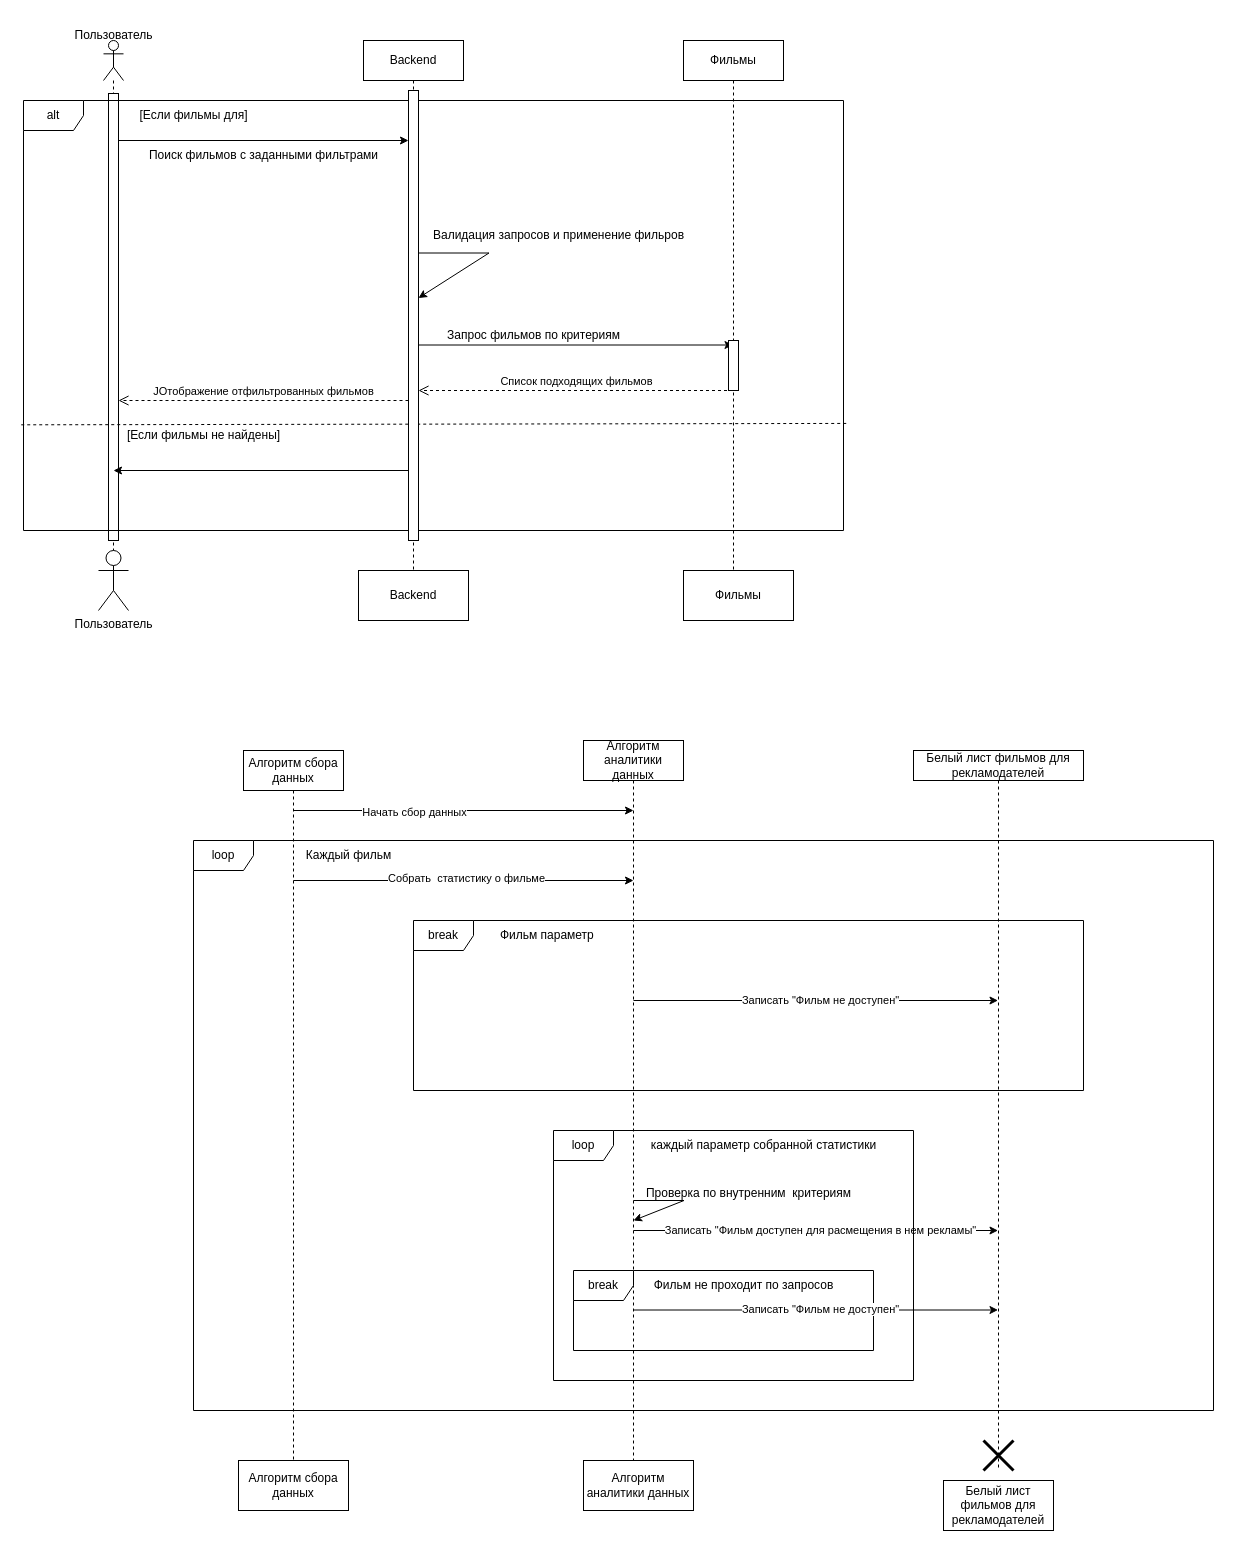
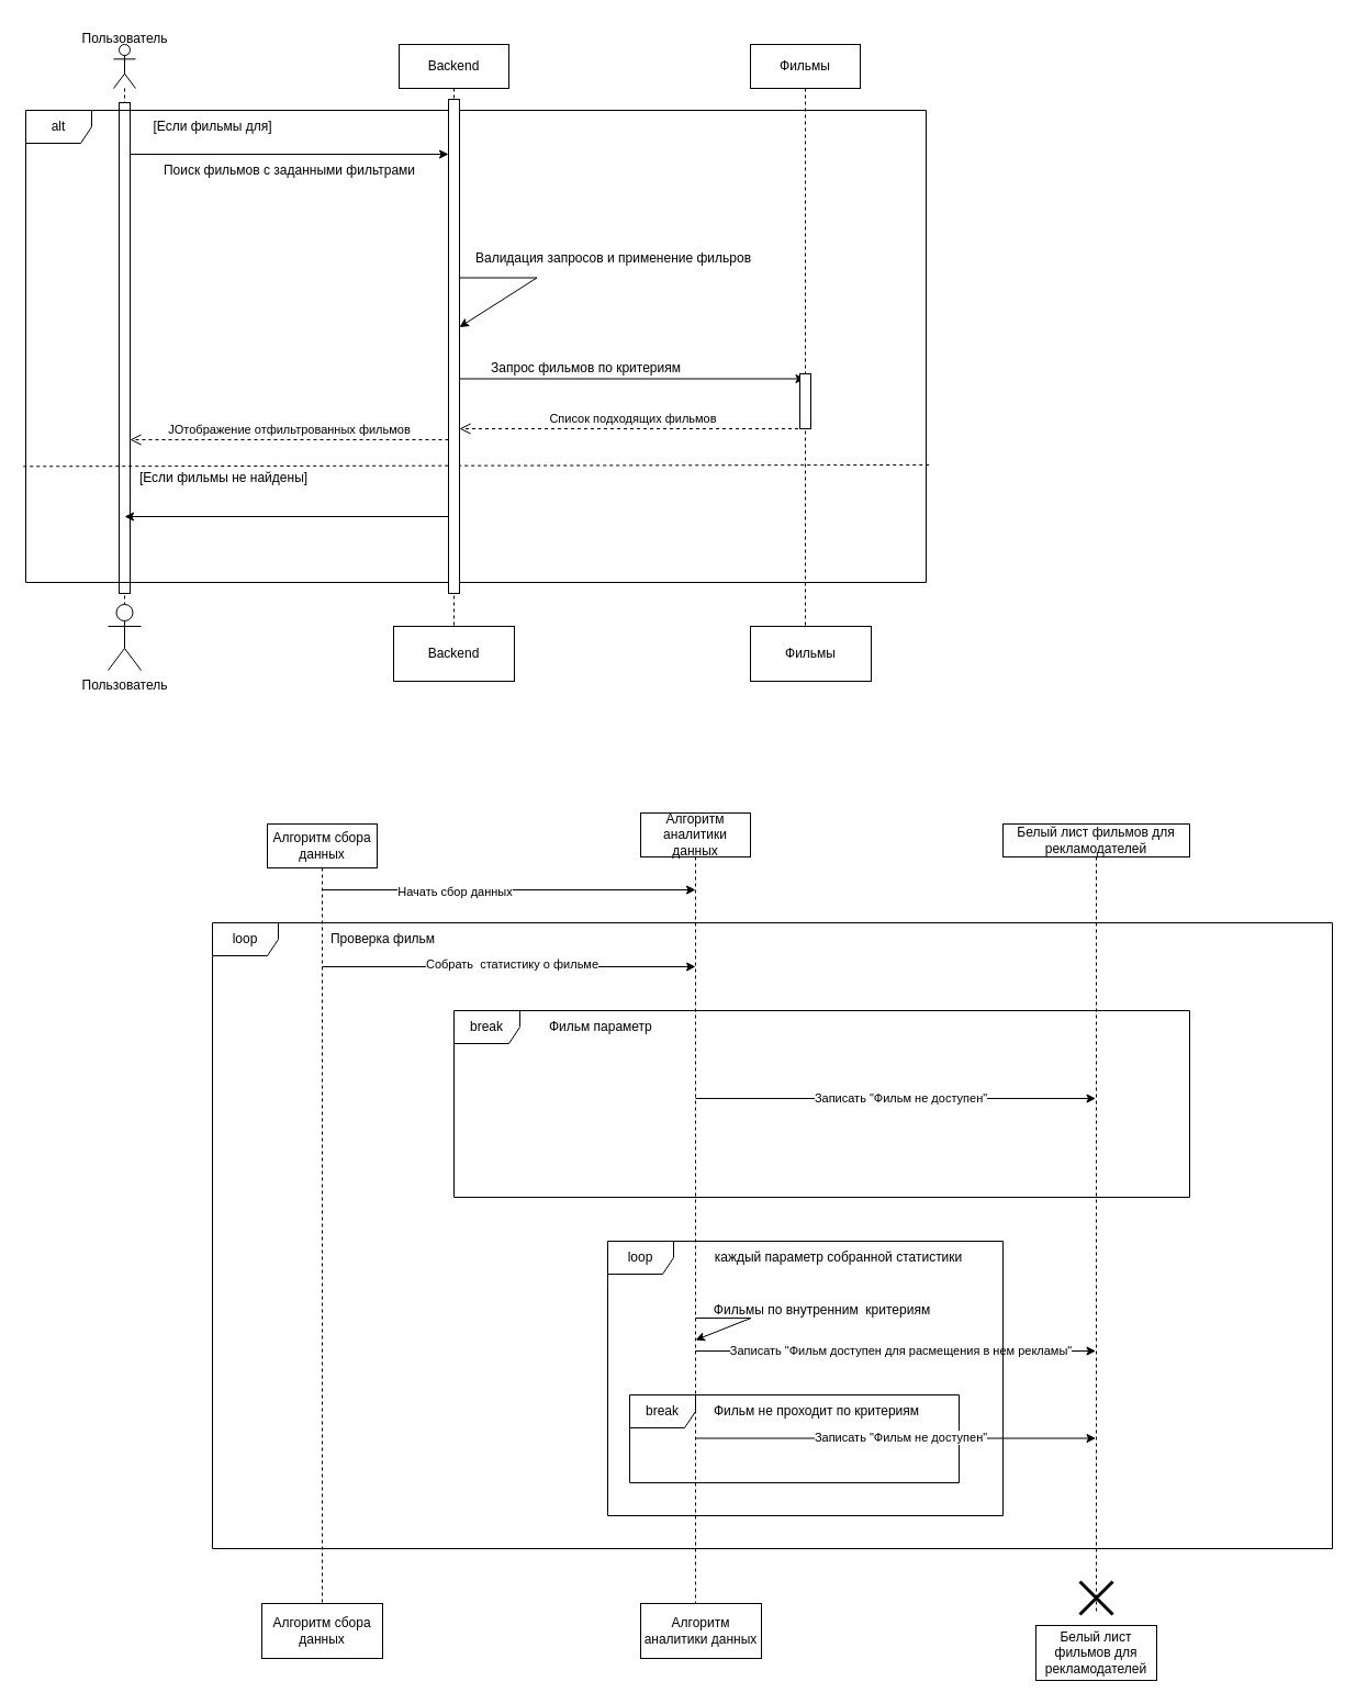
  <mxCell id="0" />
  <mxCell id="1" parent="0" />
  <mxCell id="2" value="" style="shape=umlLifeline;perimeter=lifelinePerimeter;whiteSpace=wrap;html=1;container=1;dropTarget=0;collapsible=0;recursiveResize=0;outlineConnect=0;portConstraint=eastwest;newEdgeStyle={&quot;curved&quot;:0,&quot;rounded&quot;:0};participant=umlActor;" vertex="1" parent="1"><mxGeometry x="103" y="40" width="20" height="540" as="geometry" /></mxCell>
  <mxCell id="3" value="" style="html=1;points=[[0,0,0,0,5],[0,1,0,0,-5],[1,0,0,0,5],[1,1,0,0,-5]];perimeter=orthogonalPerimeter;outlineConnect=0;targetShapes=umlLifeline;portConstraint=eastwest;newEdgeStyle={&quot;curved&quot;:0,&quot;rounded&quot;:0};" vertex="1" parent="2"><mxGeometry x="5" y="53" width="10" height="447" as="geometry" /></mxCell>
  <mxCell id="4" value="Пользователь" style="text;html=1;align=center;verticalAlign=middle;resizable=0;points=[];autosize=1;strokeColor=none;fillColor=none;" vertex="1" parent="1"><mxGeometry x="58" y="20" width="110" height="30" as="geometry" /></mxCell>
  <mxCell id="5" value="Backend" style="shape=umlLifeline;perimeter=lifelinePerimeter;whiteSpace=wrap;html=1;container=1;dropTarget=0;collapsible=0;recursiveResize=0;outlineConnect=0;portConstraint=eastwest;newEdgeStyle={&quot;curved&quot;:0,&quot;rounded&quot;:0};" vertex="1" parent="1"><mxGeometry x="363" y="40" width="100" height="540" as="geometry" /></mxCell>
  <mxCell id="6" value="Фильмы" style="shape=umlLifeline;perimeter=lifelinePerimeter;whiteSpace=wrap;html=1;container=1;dropTarget=0;collapsible=0;recursiveResize=0;outlineConnect=0;portConstraint=eastwest;newEdgeStyle={&quot;curved&quot;:0,&quot;rounded&quot;:0};" vertex="1" parent="1"><mxGeometry x="683" y="40" width="100" height="530" as="geometry" /></mxCell>
  <mxCell id="7" value="" style="endArrow=classic;html=1;rounded=0;" edge="1" parent="1"><mxGeometry width="50" height="50" relative="1" as="geometry"><mxPoint x="118" y="140" as="sourcePoint" /><mxPoint x="408" y="140" as="targetPoint" /></mxGeometry></mxCell>
  <mxCell id="8" value="Поиск фильмов с заданными фильтрами" style="text;html=1;align=center;verticalAlign=middle;resizable=0;points=[];autosize=1;strokeColor=none;fillColor=none;" vertex="1" parent="1"><mxGeometry x="133" y="140" width="260" height="30" as="geometry" /></mxCell>
  <mxCell id="9" value="" style="endArrow=classic;html=1;rounded=0;" edge="1" parent="1"><mxGeometry width="50" height="50" relative="1" as="geometry"><mxPoint x="418" y="252.5" as="sourcePoint" /><mxPoint x="418" y="297.5" as="targetPoint" /><Array as="points"><mxPoint x="488.5" y="252.5" /></Array></mxGeometry></mxCell>
  <mxCell id="10" value="Валидация запросов и применение фильров" style="text;html=1;align=center;verticalAlign=middle;resizable=0;points=[];autosize=1;strokeColor=none;fillColor=none;" vertex="1" parent="1"><mxGeometry x="418" y="220" width="280" height="30" as="geometry" /></mxCell>
  <mxCell id="11" value="" style="endArrow=classic;html=1;rounded=0;" edge="1" parent="1" target="6"><mxGeometry width="50" height="50" relative="1" as="geometry"><mxPoint x="413.5" y="344.5" as="sourcePoint" /><mxPoint x="653.5" y="344.5" as="targetPoint" /></mxGeometry></mxCell>
  <mxCell id="12" value="Запрос фильмов по критериям" style="text;html=1;align=center;verticalAlign=middle;resizable=0;points=[];autosize=1;strokeColor=none;fillColor=none;" vertex="1" parent="1"><mxGeometry x="433" y="320" width="200" height="30" as="geometry" /></mxCell>
  <mxCell id="13" value="Список подходящих фильмов" style="html=1;verticalAlign=bottom;endArrow=open;dashed=1;endSize=8;curved=0;rounded=0;" edge="1" parent="1" source="6"><mxGeometry relative="1" as="geometry"><mxPoint x="653" y="390" as="sourcePoint" /><mxPoint x="418" y="390" as="targetPoint" /></mxGeometry></mxCell>
  <mxCell id="14" value="alt" style="shape=umlFrame;whiteSpace=wrap;html=1;pointerEvents=0;" vertex="1" parent="1"><mxGeometry x="23" y="100" width="820" height="430" as="geometry" /></mxCell>
  <mxCell id="15" value="JОтображение отфильтрованных фильмов" style="html=1;verticalAlign=bottom;endArrow=open;dashed=1;endSize=8;curved=0;rounded=0;" edge="1" parent="1" target="3"><mxGeometry relative="1" as="geometry"><mxPoint x="408" y="400" as="sourcePoint" /><mxPoint x="123" y="400" as="targetPoint" /></mxGeometry></mxCell>
  <mxCell id="16" value="" style="endArrow=none;dashed=1;html=1;rounded=0;entryX=1.006;entryY=0.751;entryDx=0;entryDy=0;entryPerimeter=0;exitX=0;exitY=0.781;exitDx=0;exitDy=0;exitPerimeter=0;" edge="1" parent="1" target="14"><mxGeometry width="50" height="50" relative="1" as="geometry"><mxPoint x="20.72" y="424.32" as="sourcePoint" /><mxPoint x="783" y="420" as="targetPoint" /></mxGeometry></mxCell>
  <mxCell id="17" value="[Если фильмы для]" style="text;html=1;align=center;verticalAlign=middle;resizable=0;points=[];autosize=1;strokeColor=none;fillColor=none;" vertex="1" parent="1"><mxGeometry x="113" y="100" width="160" height="30" as="geometry" /></mxCell>
  <mxCell id="18" value="[Если фильмы не найдены]" style="text;html=1;align=center;verticalAlign=middle;resizable=0;points=[];autosize=1;strokeColor=none;fillColor=none;" vertex="1" parent="1"><mxGeometry x="113" y="420" width="180" height="30" as="geometry" /></mxCell>
  <mxCell id="19" value="" style="endArrow=classic;html=1;rounded=0;" edge="1" parent="1"><mxGeometry width="50" height="50" relative="1" as="geometry"><mxPoint x="413" y="470" as="sourcePoint" /><mxPoint x="113" y="470" as="targetPoint" /><Array as="points"><mxPoint x="263.5" y="470" /></Array></mxGeometry></mxCell>
  <mxCell id="20" value="" style="html=1;points=[[0,0,0,0,5],[0,1,0,0,-5],[1,0,0,0,5],[1,1,0,0,-5]];perimeter=orthogonalPerimeter;outlineConnect=0;targetShapes=umlLifeline;portConstraint=eastwest;newEdgeStyle={&quot;curved&quot;:0,&quot;rounded&quot;:0};" vertex="1" parent="1"><mxGeometry x="408" y="90" width="10" height="450" as="geometry" /></mxCell>
  <mxCell id="21" value="Backend" style="html=1;whiteSpace=wrap;" vertex="1" parent="1"><mxGeometry x="358" y="570" width="110" height="50" as="geometry" /></mxCell>
  <mxCell id="22" value="Пользователь" style="shape=umlActor;verticalLabelPosition=bottom;verticalAlign=top;html=1;" vertex="1" parent="1"><mxGeometry x="98" y="550" width="30" height="60" as="geometry" /></mxCell>
  <mxCell id="23" value="Фильмы" style="html=1;whiteSpace=wrap;" vertex="1" parent="1"><mxGeometry x="683" y="570" width="110" height="50" as="geometry" /></mxCell>
  <mxCell id="24" value="" style="html=1;points=[[0,0,0,0,5],[0,1,0,0,-5],[1,0,0,0,5],[1,1,0,0,-5]];perimeter=orthogonalPerimeter;outlineConnect=0;targetShapes=umlLifeline;portConstraint=eastwest;newEdgeStyle={&quot;curved&quot;:0,&quot;rounded&quot;:0};" vertex="1" parent="1"><mxGeometry x="728" y="340" width="10" height="50" as="geometry" /></mxCell>
  <mxCell id="25" value="loop" style="shape=umlFrame;whiteSpace=wrap;html=1;pointerEvents=0;" vertex="1" parent="1"><mxGeometry x="193" y="840" width="1020" height="570" as="geometry" /></mxCell>
  <mxCell id="26" value="Алгоритм сбора данных" style="shape=umlLifeline;perimeter=lifelinePerimeter;whiteSpace=wrap;html=1;container=1;dropTarget=0;collapsible=0;recursiveResize=0;outlineConnect=0;portConstraint=eastwest;newEdgeStyle={&quot;curved&quot;:0,&quot;rounded&quot;:0};" vertex="1" parent="1"><mxGeometry x="243" y="750" width="100" height="710" as="geometry" /></mxCell>
  <mxCell id="27" value="" style="endArrow=classic;html=1;rounded=0;" edge="1" parent="1"><mxGeometry width="50" height="50" relative="1" as="geometry"><mxPoint x="293" y="880" as="sourcePoint" /><mxPoint x="633" y="880" as="targetPoint" /></mxGeometry></mxCell>
  <mxCell id="28" value="Собрать&amp;nbsp; статистику о фильме" style="edgeLabel;html=1;align=center;verticalAlign=middle;resizable=0;points=[];" vertex="1" connectable="0" parent="27"><mxGeometry x="0.014" y="3" relative="1" as="geometry"><mxPoint as="offset" /></mxGeometry></mxCell>
- <mxCell id="29" value="Каждый фильм" style="text;html=1;align=center;verticalAlign=middle;resizable=0;points=[];autosize=1;strokeColor=none;fillColor=none;" vertex="1" parent="1"><mxGeometry x="293" y="840" width="110" height="30" as="geometry" /></mxCell>
+ <mxCell id="29" value="Проверка фильм" style="text;html=1;align=center;verticalAlign=middle;resizable=0;points=[];autosize=1;strokeColor=none;fillColor=none;" vertex="1" parent="1"><mxGeometry x="293" y="840" width="110" height="30" as="geometry" /></mxCell>
  <mxCell id="30" value="Алгоритм аналитики данных" style="shape=umlLifeline;perimeter=lifelinePerimeter;whiteSpace=wrap;html=1;container=1;dropTarget=0;collapsible=0;recursiveResize=0;outlineConnect=0;portConstraint=eastwest;newEdgeStyle={&quot;curved&quot;:0,&quot;rounded&quot;:0};" vertex="1" parent="1"><mxGeometry x="583" y="740" width="100" height="720" as="geometry" /></mxCell>
  <mxCell id="31" value="" style="endArrow=classic;html=1;rounded=0;" edge="1" parent="1"><mxGeometry width="50" height="50" relative="1" as="geometry"><mxPoint x="633" y="1230" as="sourcePoint" /><mxPoint x="997.5" y="1230" as="targetPoint" /></mxGeometry></mxCell>
  <mxCell id="32" value="Записать &quot;Фильм доступен для расмещения в нем рекламы&quot;" style="edgeLabel;html=1;align=center;verticalAlign=middle;resizable=0;points=[];" vertex="1" connectable="0" parent="31"><mxGeometry x="0.022" y="1" relative="1" as="geometry"><mxPoint as="offset" /></mxGeometry></mxCell>
  <mxCell id="33" value="Белый лист фильмов для рекламодателей" style="shape=umlLifeline;perimeter=lifelinePerimeter;whiteSpace=wrap;html=1;container=1;dropTarget=0;collapsible=0;recursiveResize=0;outlineConnect=0;portConstraint=eastwest;newEdgeStyle={&quot;curved&quot;:0,&quot;rounded&quot;:0};size=30;" vertex="1" parent="1"><mxGeometry x="913" y="750" width="170" height="720" as="geometry" /></mxCell>
  <mxCell id="34" value="" style="shape=umlDestroy;whiteSpace=wrap;html=1;strokeWidth=3;targetShapes=umlLifeline;" vertex="1" parent="33"><mxGeometry x="70" y="690" width="30" height="30" as="geometry" /></mxCell>
  <mxCell id="35" value="loop" style="shape=umlFrame;whiteSpace=wrap;html=1;pointerEvents=0;" vertex="1" parent="1"><mxGeometry x="553" y="1130" width="360" height="250" as="geometry" /></mxCell>
  <mxCell id="36" value="каждый параметр собранной статистики" style="text;html=1;align=center;verticalAlign=middle;resizable=0;points=[];autosize=1;strokeColor=none;fillColor=none;" vertex="1" parent="1"><mxGeometry x="633" y="1130" width="260" height="30" as="geometry" /></mxCell>
  <mxCell id="37" value="" style="endArrow=classic;html=1;rounded=0;" edge="1" parent="1"><mxGeometry width="50" height="50" relative="1" as="geometry"><mxPoint x="633" y="1200" as="sourcePoint" /><mxPoint x="633" y="1220" as="targetPoint" /><Array as="points"><mxPoint x="683.5" y="1200" /></Array></mxGeometry></mxCell>
- <mxCell id="38" value="Проверка по внутренним&amp;nbsp; критериям" style="text;html=1;align=center;verticalAlign=middle;resizable=0;points=[];autosize=1;strokeColor=none;fillColor=none;" vertex="1" parent="1"><mxGeometry x="633" y="1178" width="230" height="30" as="geometry" /></mxCell>
+ <mxCell id="38" value="Фильмы по внутренним&amp;nbsp; критериям" style="text;html=1;align=center;verticalAlign=middle;resizable=0;points=[];autosize=1;strokeColor=none;fillColor=none;" vertex="1" parent="1"><mxGeometry x="633" y="1178" width="230" height="30" as="geometry" /></mxCell>
  <mxCell id="39" value="break" style="shape=umlFrame;whiteSpace=wrap;html=1;pointerEvents=0;" vertex="1" parent="1"><mxGeometry x="573" y="1270" width="300" height="80" as="geometry" /></mxCell>
- <mxCell id="40" value="Фильм не проходит по запросов" style="text;html=1;align=center;verticalAlign=middle;resizable=0;points=[];autosize=1;strokeColor=none;fillColor=none;" vertex="1" parent="1"><mxGeometry x="633" y="1270" width="220" height="30" as="geometry" /></mxCell>
+ <mxCell id="40" value="Фильм не проходит по критериям" style="text;html=1;align=center;verticalAlign=middle;resizable=0;points=[];autosize=1;strokeColor=none;fillColor=none;" vertex="1" parent="1"><mxGeometry x="633" y="1270" width="220" height="30" as="geometry" /></mxCell>
  <mxCell id="41" value="" style="endArrow=classic;html=1;rounded=0;" edge="1" parent="1"><mxGeometry width="50" height="50" relative="1" as="geometry"><mxPoint x="633" y="1309.5" as="sourcePoint" /><mxPoint x="997.5" y="1309.5" as="targetPoint" /></mxGeometry></mxCell>
  <mxCell id="42" value="Записать &quot;Фильм не доступен&quot;" style="edgeLabel;html=1;align=center;verticalAlign=middle;resizable=0;points=[];" vertex="1" connectable="0" parent="41"><mxGeometry x="0.022" y="1" relative="1" as="geometry"><mxPoint as="offset" /></mxGeometry></mxCell>
  <mxCell id="43" value="break" style="shape=umlFrame;whiteSpace=wrap;html=1;pointerEvents=0;" vertex="1" parent="1"><mxGeometry x="413" y="920" width="670" height="170" as="geometry" /></mxCell>
  <mxCell id="44" value="Фильм параметр&amp;nbsp;" style="text;html=1;align=center;verticalAlign=middle;resizable=0;points=[];autosize=1;strokeColor=none;fillColor=none;" vertex="1" parent="1"><mxGeometry x="483" y="920" width="130" height="30" as="geometry" /></mxCell>
  <mxCell id="45" value="" style="endArrow=classic;html=1;rounded=0;" edge="1" parent="1"><mxGeometry width="50" height="50" relative="1" as="geometry"><mxPoint x="633" y="1000" as="sourcePoint" /><mxPoint x="997.5" y="1000" as="targetPoint" /></mxGeometry></mxCell>
  <mxCell id="46" value="Записать &quot;Фильм не доступен&quot;" style="edgeLabel;html=1;align=center;verticalAlign=middle;resizable=0;points=[];" vertex="1" connectable="0" parent="45"><mxGeometry x="0.022" y="1" relative="1" as="geometry"><mxPoint as="offset" /></mxGeometry></mxCell>
  <mxCell id="47" value="Белый лист фильмов для рекламодателей" style="html=1;whiteSpace=wrap;" vertex="1" parent="1"><mxGeometry x="943" y="1480" width="110" height="50" as="geometry" /></mxCell>
  <mxCell id="48" value="Алгоритм аналитики данных" style="html=1;whiteSpace=wrap;" vertex="1" parent="1"><mxGeometry x="583" y="1460" width="110" height="50" as="geometry" /></mxCell>
  <mxCell id="49" value="Алгоритм сбора данных" style="html=1;whiteSpace=wrap;" vertex="1" parent="1"><mxGeometry x="238" y="1460" width="110" height="50" as="geometry" /></mxCell>
  <mxCell id="50" value="" style="endArrow=classic;html=1;rounded=0;" edge="1" parent="1"><mxGeometry width="50" height="50" relative="1" as="geometry"><mxPoint x="293" y="810" as="sourcePoint" /><mxPoint x="633" y="810" as="targetPoint" /></mxGeometry></mxCell>
  <mxCell id="51" value="Начать сбор данных" style="edgeLabel;html=1;align=center;verticalAlign=middle;resizable=0;points=[];" vertex="1" connectable="0" parent="50"><mxGeometry x="-0.294" y="-1" relative="1" as="geometry"><mxPoint as="offset" /></mxGeometry></mxCell>
